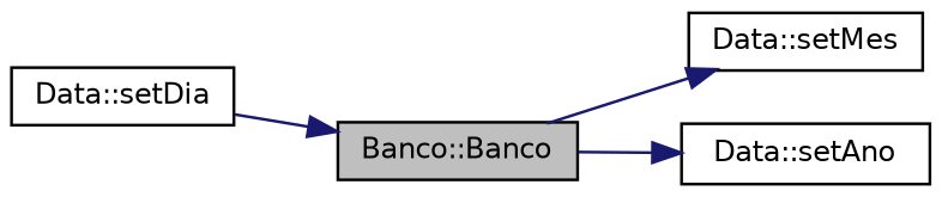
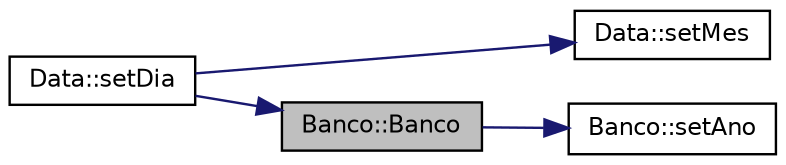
  digraph {
    rankdir=LR
    node [color=black fillcolor=white fontname=Helvetica fontsize=10 shape=record style=filled]
    edge [color=midnightblue fontname=Helvetica fontsize=10 labelfontname=Helvetica labelfontsize=10 style=solid]
    n1 [fillcolor=grey75 fontcolor=black height=0.2 label="Banco::Banco" width=0.4]
    n2 [height=0.2 label="Data::setMes" width=0.4]
-   n3 [height=0.2 label="Data::setAno" width=0.4]
+   n3 [height=0.2 label="Banco::setAno" width=0.4]
    n4 [height=0.2 label="Data::setDia" width=0.4]
-   n1 -> n2
+   n4 -> n2
    n1 -> n3
    n4 -> n1
  }
